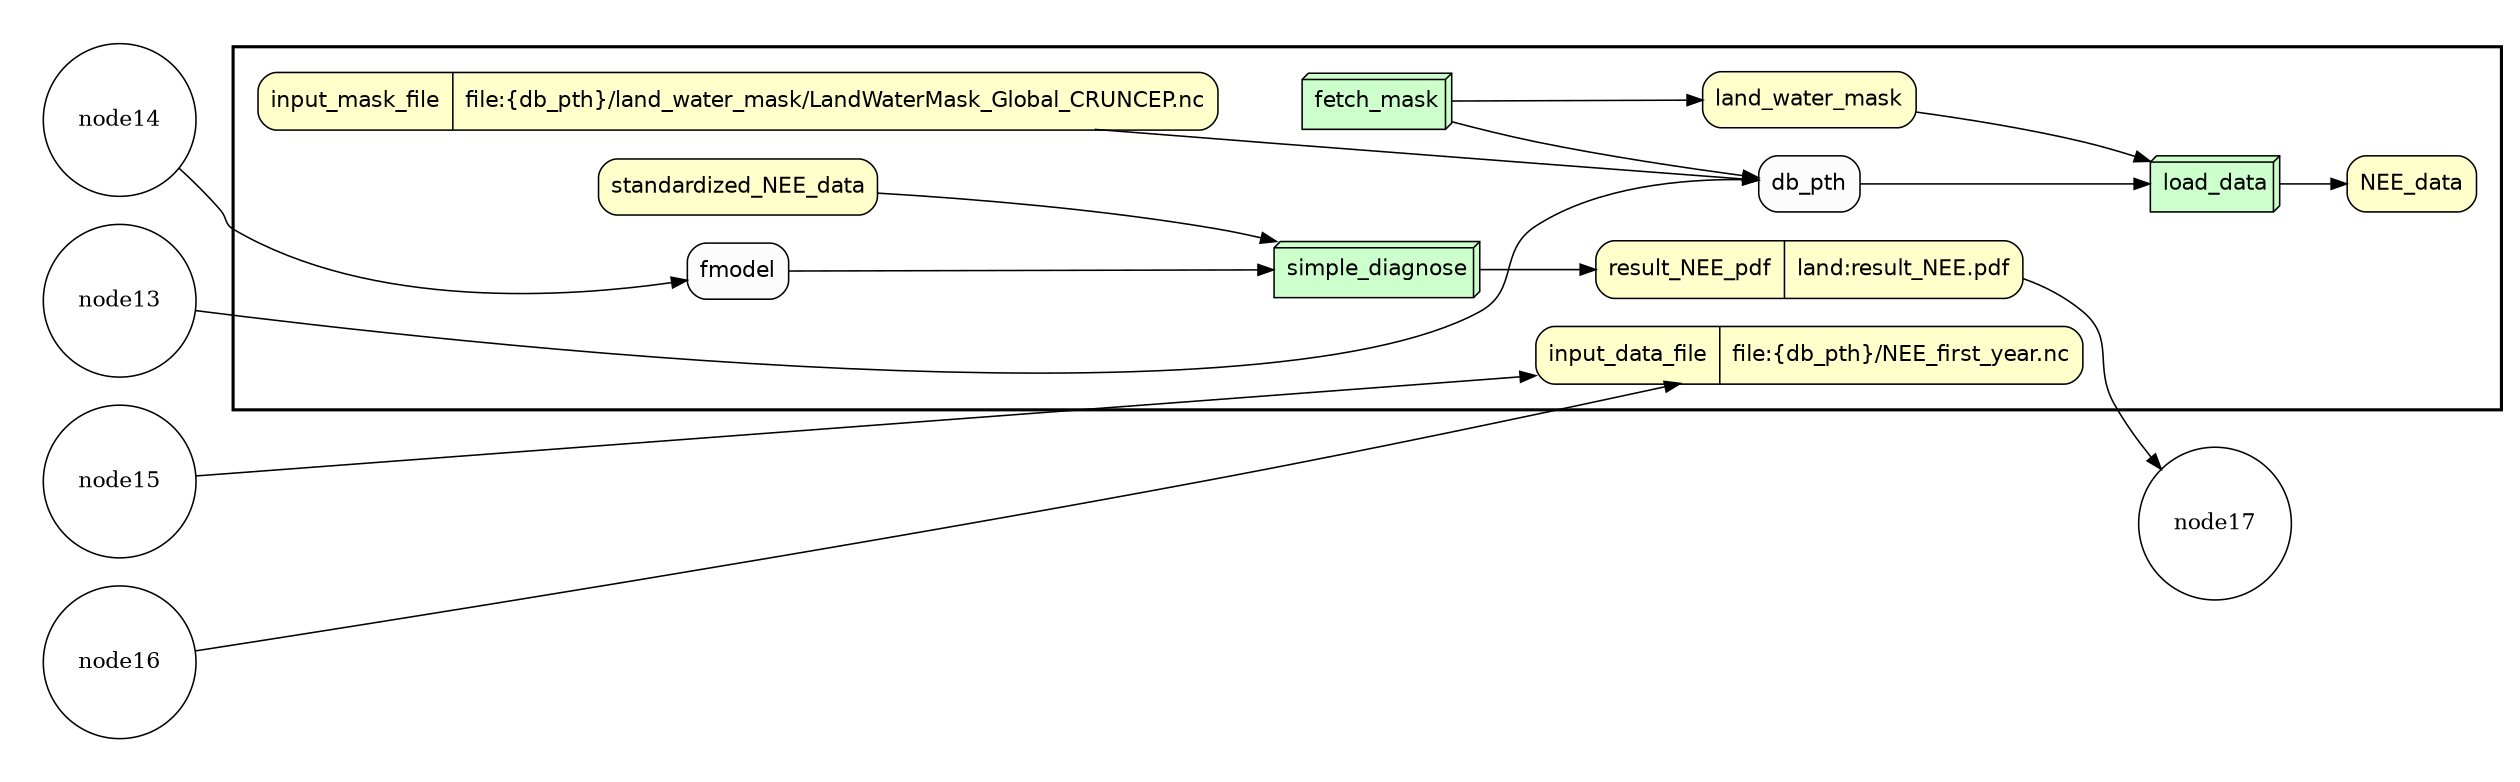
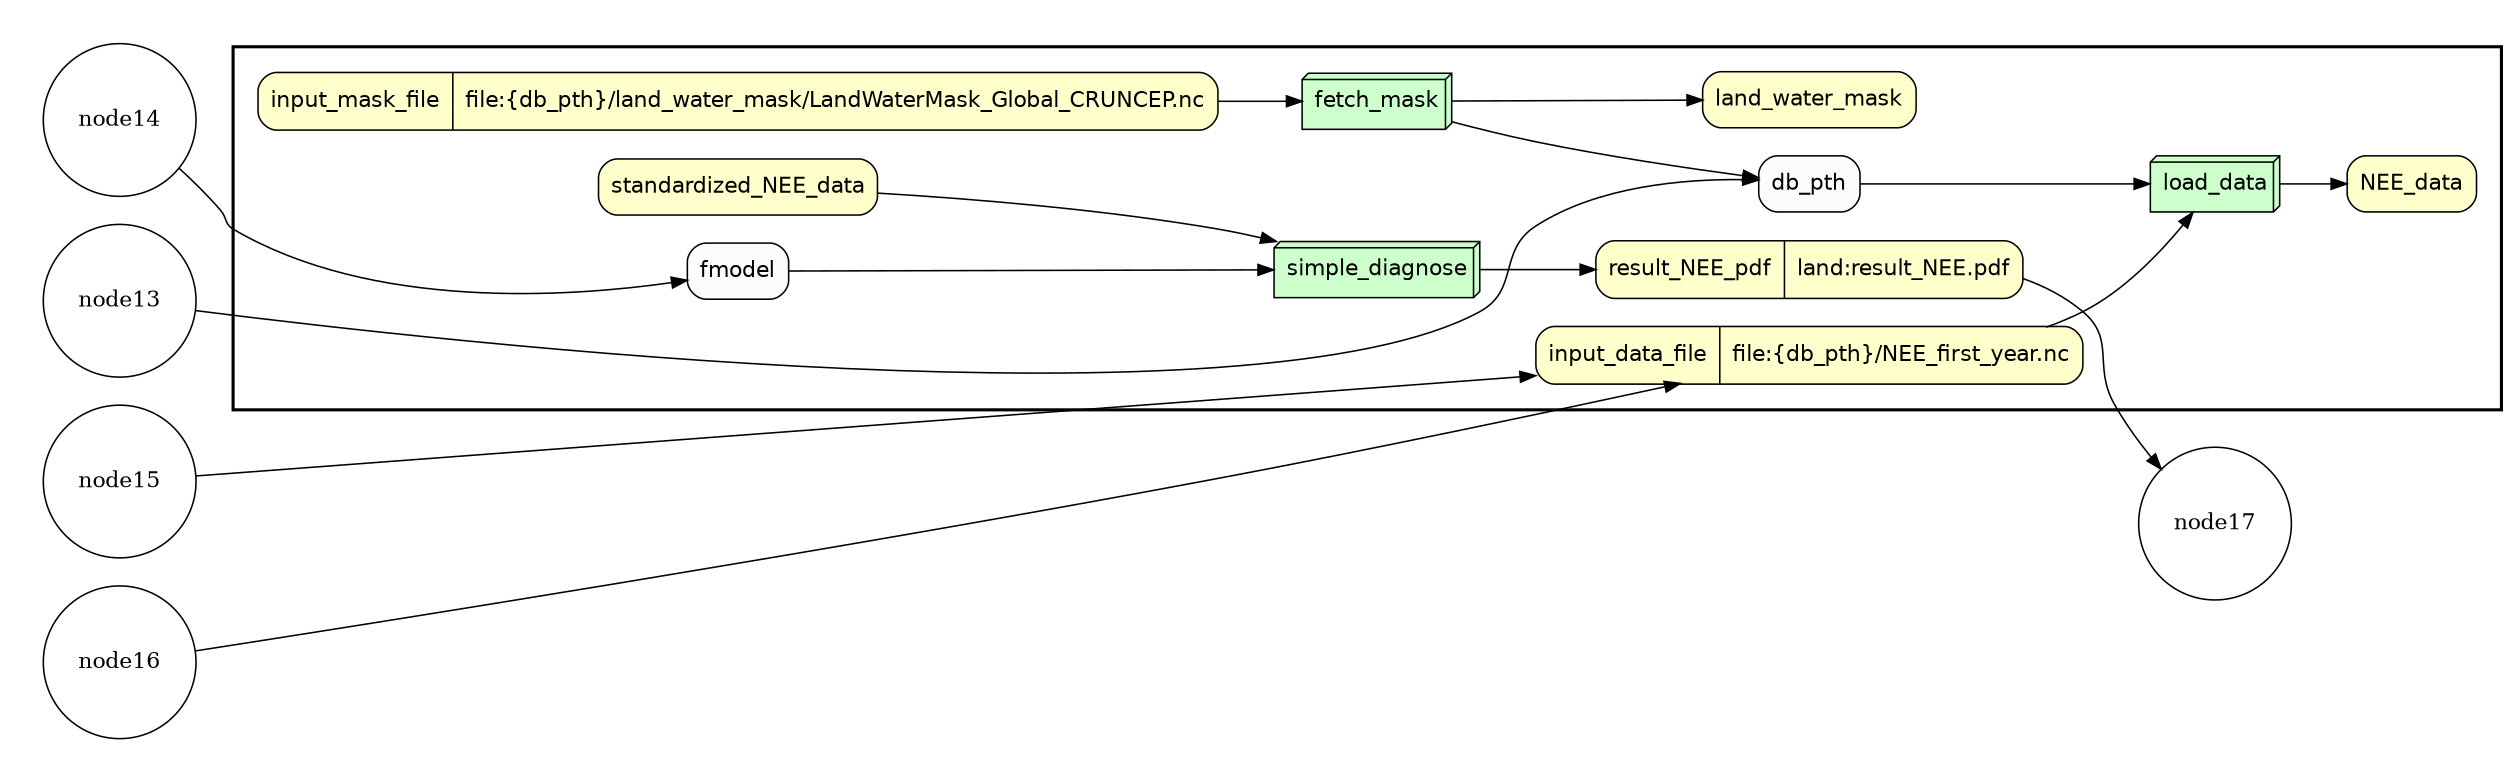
  digraph {
    rankdir=LR
    node [fillcolor="#FFFFCC" fontname=Helvetica peripheries=1 shape=box style="rounded,filled"]
    n1 [fillcolor="#CCFFCC" label=fetch_mask shape=box3d style=filled]
    n2 [fillcolor="#CCFFCC" label=load_data shape=box3d style=filled]
    n3 [fillcolor="#CCFFCC" label=simple_diagnose shape=box3d style=filled]
    n4 [label="{<f0> result_NEE_pdf|<f1>land:result_NEE.pdf}" rankdir=LR shape=record]
    n5 [label="{<f0> input_mask_file|<f1>file:\{db_pth\}/land_water_mask/LandWaterMask_Global_CRUNCEP.nc}" rankdir=LR shape=record]
    n6 [label="{<f0> input_data_file|<f1>file:\{db_pth\}/NEE_first_year.nc}" rankdir=LR shape=record]
    n7 [label=NEE_data]
    n8 [label=land_water_mask]
    n9 [label=standardized_NEE_data]
    n10 [fillcolor="#FCFCFC" label=db_pth]
    n11 [fillcolor="#FCFCFC" label=fmodel]
    node13 [fillcolor="#FFFFFF" shape=circle width=0.2 fontname=""]
    node14 [fillcolor="#FFFFFF" shape=circle width=0.2 fontname=""]
    node15 [fillcolor="#FFFFFF" shape=circle width=0.2 fontname=""]
    node16 [fillcolor="#FFFFFF" shape=circle width=0.2 fontname=""]
    node17 [fillcolor="#FFFFFF" shape=circle width=0.2 fontname=""]
    subgraph cluster_1 {
      fontsize=18
      penwidth=2
      subgraph cluster_2 {
        color=white
        fontname=Helvetica
        fontsize=18
        penwidth=2
        n1
        n2
        n3
        n4
        n5
        n6
        n7
        n8
        n9
        n10
        n11
      }
    }
    subgraph cluster_3 {
      color=white
      subgraph cluster_4 {
        color=white
        node17
      }
    }
    subgraph cluster_5 {
      color=white
      subgraph cluster_6 {
        color=white
        node13
        node14
        node15
        node16
      }
    }
    n1 -> n8
    n1 -> n10
    n2 -> n7
    n3 -> n4
    n4 -> node17
-   n5 -> n10
-   n8 -> n2
+   n5 -> n1
+   n6 -> n2
    n9 -> n3
    n10 -> n2
    n11 -> n3
    node13 -> n10
    node14 -> n11
    node15 -> n6
    node16 -> n6
  }
